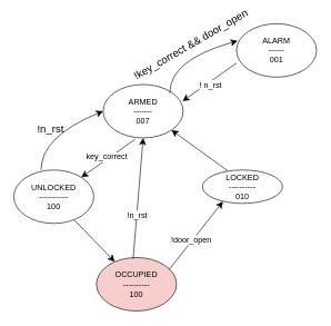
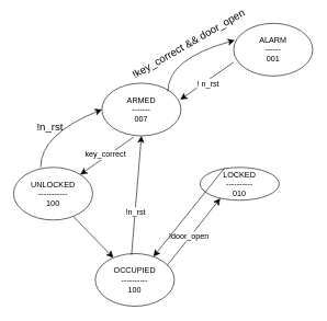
  <mxCell id="0" />
  <mxCell id="1" parent="0" />
  <mxCell id="2" value="ARMED&lt;br&gt;-------&lt;div&gt;007&lt;/div&gt;" style="ellipse;whiteSpace=wrap;html=1;" vertex="1" parent="1"><mxGeometry x="154" y="111" width="120" height="80" as="geometry" /></mxCell>
  <mxCell id="3" value="UNLOCKED&lt;div&gt;-----------&lt;/div&gt;&lt;div&gt;100&lt;/div&gt;" style="ellipse;whiteSpace=wrap;html=1;" vertex="1" parent="1"><mxGeometry x="20" y="239" width="120" height="80" as="geometry" /></mxCell>
- <mxCell id="4" value="OCCUPIED&lt;div&gt;----------&lt;/div&gt;&lt;div&gt;100&lt;/div&gt;" style="ellipse;whiteSpace=wrap;html=1;fillColor=#f8cecc;" vertex="1" parent="1"><mxGeometry x="144" y="370" width="120" height="80" as="geometry" /></mxCell>
+ <mxCell id="4" value="OCCUPIED&lt;div&gt;----------&lt;/div&gt;&lt;div&gt;100&lt;/div&gt;" style="ellipse;whiteSpace=wrap;html=1;" vertex="1" parent="1"><mxGeometry x="144" y="370" width="120" height="80" as="geometry" /></mxCell>
  <mxCell id="5" value="LOCKED&lt;div&gt;----------&lt;/div&gt;&lt;div&gt;010&lt;/div&gt;" style="ellipse;whiteSpace=wrap;html=1;" vertex="1" parent="1"><mxGeometry x="303" y="239" width="120" height="50" as="geometry" /></mxCell>
  <mxCell id="6" value="ALARM&lt;div&gt;------&lt;/div&gt;&lt;div&gt;001&lt;/div&gt;" style="ellipse;whiteSpace=wrap;html=1;" vertex="1" parent="1"><mxGeometry x="354" y="20" width="120" height="80" as="geometry" /></mxCell>
  <mxCell id="7" value="" style="curved=1;endArrow=classic;html=1;rounded=0;fontSize=12;startSize=8;endSize=8;entryX=0;entryY=0.5;entryDx=0;entryDy=0;" edge="1" parent="1" target="2"><mxGeometry width="50" height="50" relative="1" as="geometry"><mxPoint x="61" y="239" as="sourcePoint" /><mxPoint x="111" y="189" as="targetPoint" /><Array as="points"><mxPoint x="61" y="189" /></Array></mxGeometry></mxCell>
  <mxCell id="8" value="" style="curved=1;endArrow=classic;html=1;rounded=0;fontSize=12;startSize=8;endSize=8;entryX=0.014;entryY=0.321;entryDx=0;entryDy=0;entryPerimeter=0;" edge="1" parent="1" target="6"><mxGeometry width="50" height="50" relative="1" as="geometry"><mxPoint x="254" y="124" as="sourcePoint" /><mxPoint x="347" y="36" as="targetPoint" /><Array as="points"><mxPoint x="254" y="74" /></Array></mxGeometry></mxCell>
  <mxCell id="9" value="" style="endArrow=classic;html=1;rounded=0;fontSize=12;startSize=8;endSize=8;curved=1;" edge="1" parent="1" target="3"><mxGeometry width="50" height="50" relative="1" as="geometry"><mxPoint x="202" y="193" as="sourcePoint" /><mxPoint x="104" y="338" as="targetPoint" /></mxGeometry></mxCell>
  <mxCell id="10" value="key_correct&amp;nbsp;" style="edgeLabel;html=1;align=center;verticalAlign=middle;resizable=0;points=[];fontSize=12;" vertex="1" connectable="0" parent="9"><mxGeometry x="-0.009" y="-2" relative="1" as="geometry"><mxPoint as="offset" /></mxGeometry></mxCell>
  <mxCell id="11" value="" style="endArrow=classic;html=1;rounded=0;fontSize=12;startSize=8;endSize=8;curved=1;entryX=0.256;entryY=0.942;entryDx=0;entryDy=0;entryPerimeter=0;" edge="1" parent="1" target="5"><mxGeometry width="50" height="50" relative="1" as="geometry"><mxPoint x="253" y="388" as="sourcePoint" /><mxPoint x="303" y="338" as="targetPoint" /></mxGeometry></mxCell>
  <mxCell id="12" value="!door_open" style="edgeLabel;html=1;align=center;verticalAlign=middle;resizable=0;points=[];fontSize=12;" vertex="1" connectable="0" parent="11"><mxGeometry x="-0.153" y="2" relative="1" as="geometry"><mxPoint as="offset" /></mxGeometry></mxCell>
- <mxCell id="13" value="" style="endArrow=classic;html=1;rounded=0;fontSize=12;startSize=8;endSize=8;curved=1;entryX=1;entryY=1;entryDx=0;entryDy=0;exitX=0.311;exitY=0.017;exitDx=0;exitDy=0;exitPerimeter=0;" edge="1" parent="1" source="5" target="2"><mxGeometry width="50" height="50" relative="1" as="geometry"><mxPoint x="308" y="273" as="sourcePoint" /><mxPoint x="358" y="223" as="targetPoint" /></mxGeometry></mxCell>
+ <mxCell id="13" value="" style="endArrow=classic;html=1;rounded=0;fontSize=12;startSize=8;endSize=8;curved=1;exitX=0.311;exitY=0.017;exitDx=0;exitDy=0;exitPerimeter=0;" edge="1" parent="1" source="5" target="4"><mxGeometry width="50" height="50" relative="1" as="geometry"><mxPoint x="308" y="273" as="sourcePoint" /><mxPoint x="358" y="223" as="targetPoint" /></mxGeometry></mxCell>
  <mxCell id="14" value="" style="endArrow=classic;html=1;rounded=0;fontSize=12;startSize=8;endSize=8;curved=1;" edge="1" parent="1"><mxGeometry width="50" height="50" relative="1" as="geometry"><mxPoint x="354" y="79" as="sourcePoint" /><mxPoint x="273" y="136" as="targetPoint" /></mxGeometry></mxCell>
  <mxCell id="15" value="! n_rst" style="edgeLabel;html=1;align=center;verticalAlign=middle;resizable=0;points=[];fontSize=12;" vertex="1" connectable="0" parent="14"><mxGeometry x="0.033" y="4" relative="1" as="geometry"><mxPoint as="offset" /></mxGeometry></mxCell>
  <mxCell id="16" value="" style="endArrow=classic;html=1;rounded=0;fontSize=12;startSize=8;endSize=8;curved=1;" edge="1" parent="1" target="4"><mxGeometry width="50" height="50" relative="1" as="geometry"><mxPoint x="111" y="314" as="sourcePoint" /><mxPoint x="161" y="264" as="targetPoint" /></mxGeometry></mxCell>
  <mxCell id="17" value="!key_correct &amp;amp;&amp;amp; door_open" style="text;html=1;align=center;verticalAlign=middle;resizable=0;points=[];autosize=1;strokeColor=none;fillColor=none;fontSize=16;rotation=-30;" vertex="1" parent="1"><mxGeometry x="179" y="35" width="212" height="31" as="geometry" /></mxCell>
  <mxCell id="18" value="!n_rst" style="text;html=1;align=center;verticalAlign=middle;resizable=0;points=[];autosize=1;strokeColor=none;fillColor=none;fontSize=16;" vertex="1" parent="1"><mxGeometry x="45.5" y="162.5" width="58" height="31" as="geometry" /></mxCell>
  <mxCell id="19" value="" style="endArrow=classic;html=1;rounded=0;fontSize=12;startSize=8;endSize=8;curved=1;entryX=0.5;entryY=1;entryDx=0;entryDy=0;" edge="1" parent="1" target="2"><mxGeometry width="50" height="50" relative="1" as="geometry"><mxPoint x="199" y="372" as="sourcePoint" /><mxPoint x="249" y="322" as="targetPoint" /></mxGeometry></mxCell>
  <mxCell id="20" value="!n_rst" style="edgeLabel;html=1;align=center;verticalAlign=middle;resizable=0;points=[];fontSize=12;" vertex="1" connectable="0" parent="19"><mxGeometry x="-0.273" relative="1" as="geometry"><mxPoint as="offset" /></mxGeometry></mxCell>
